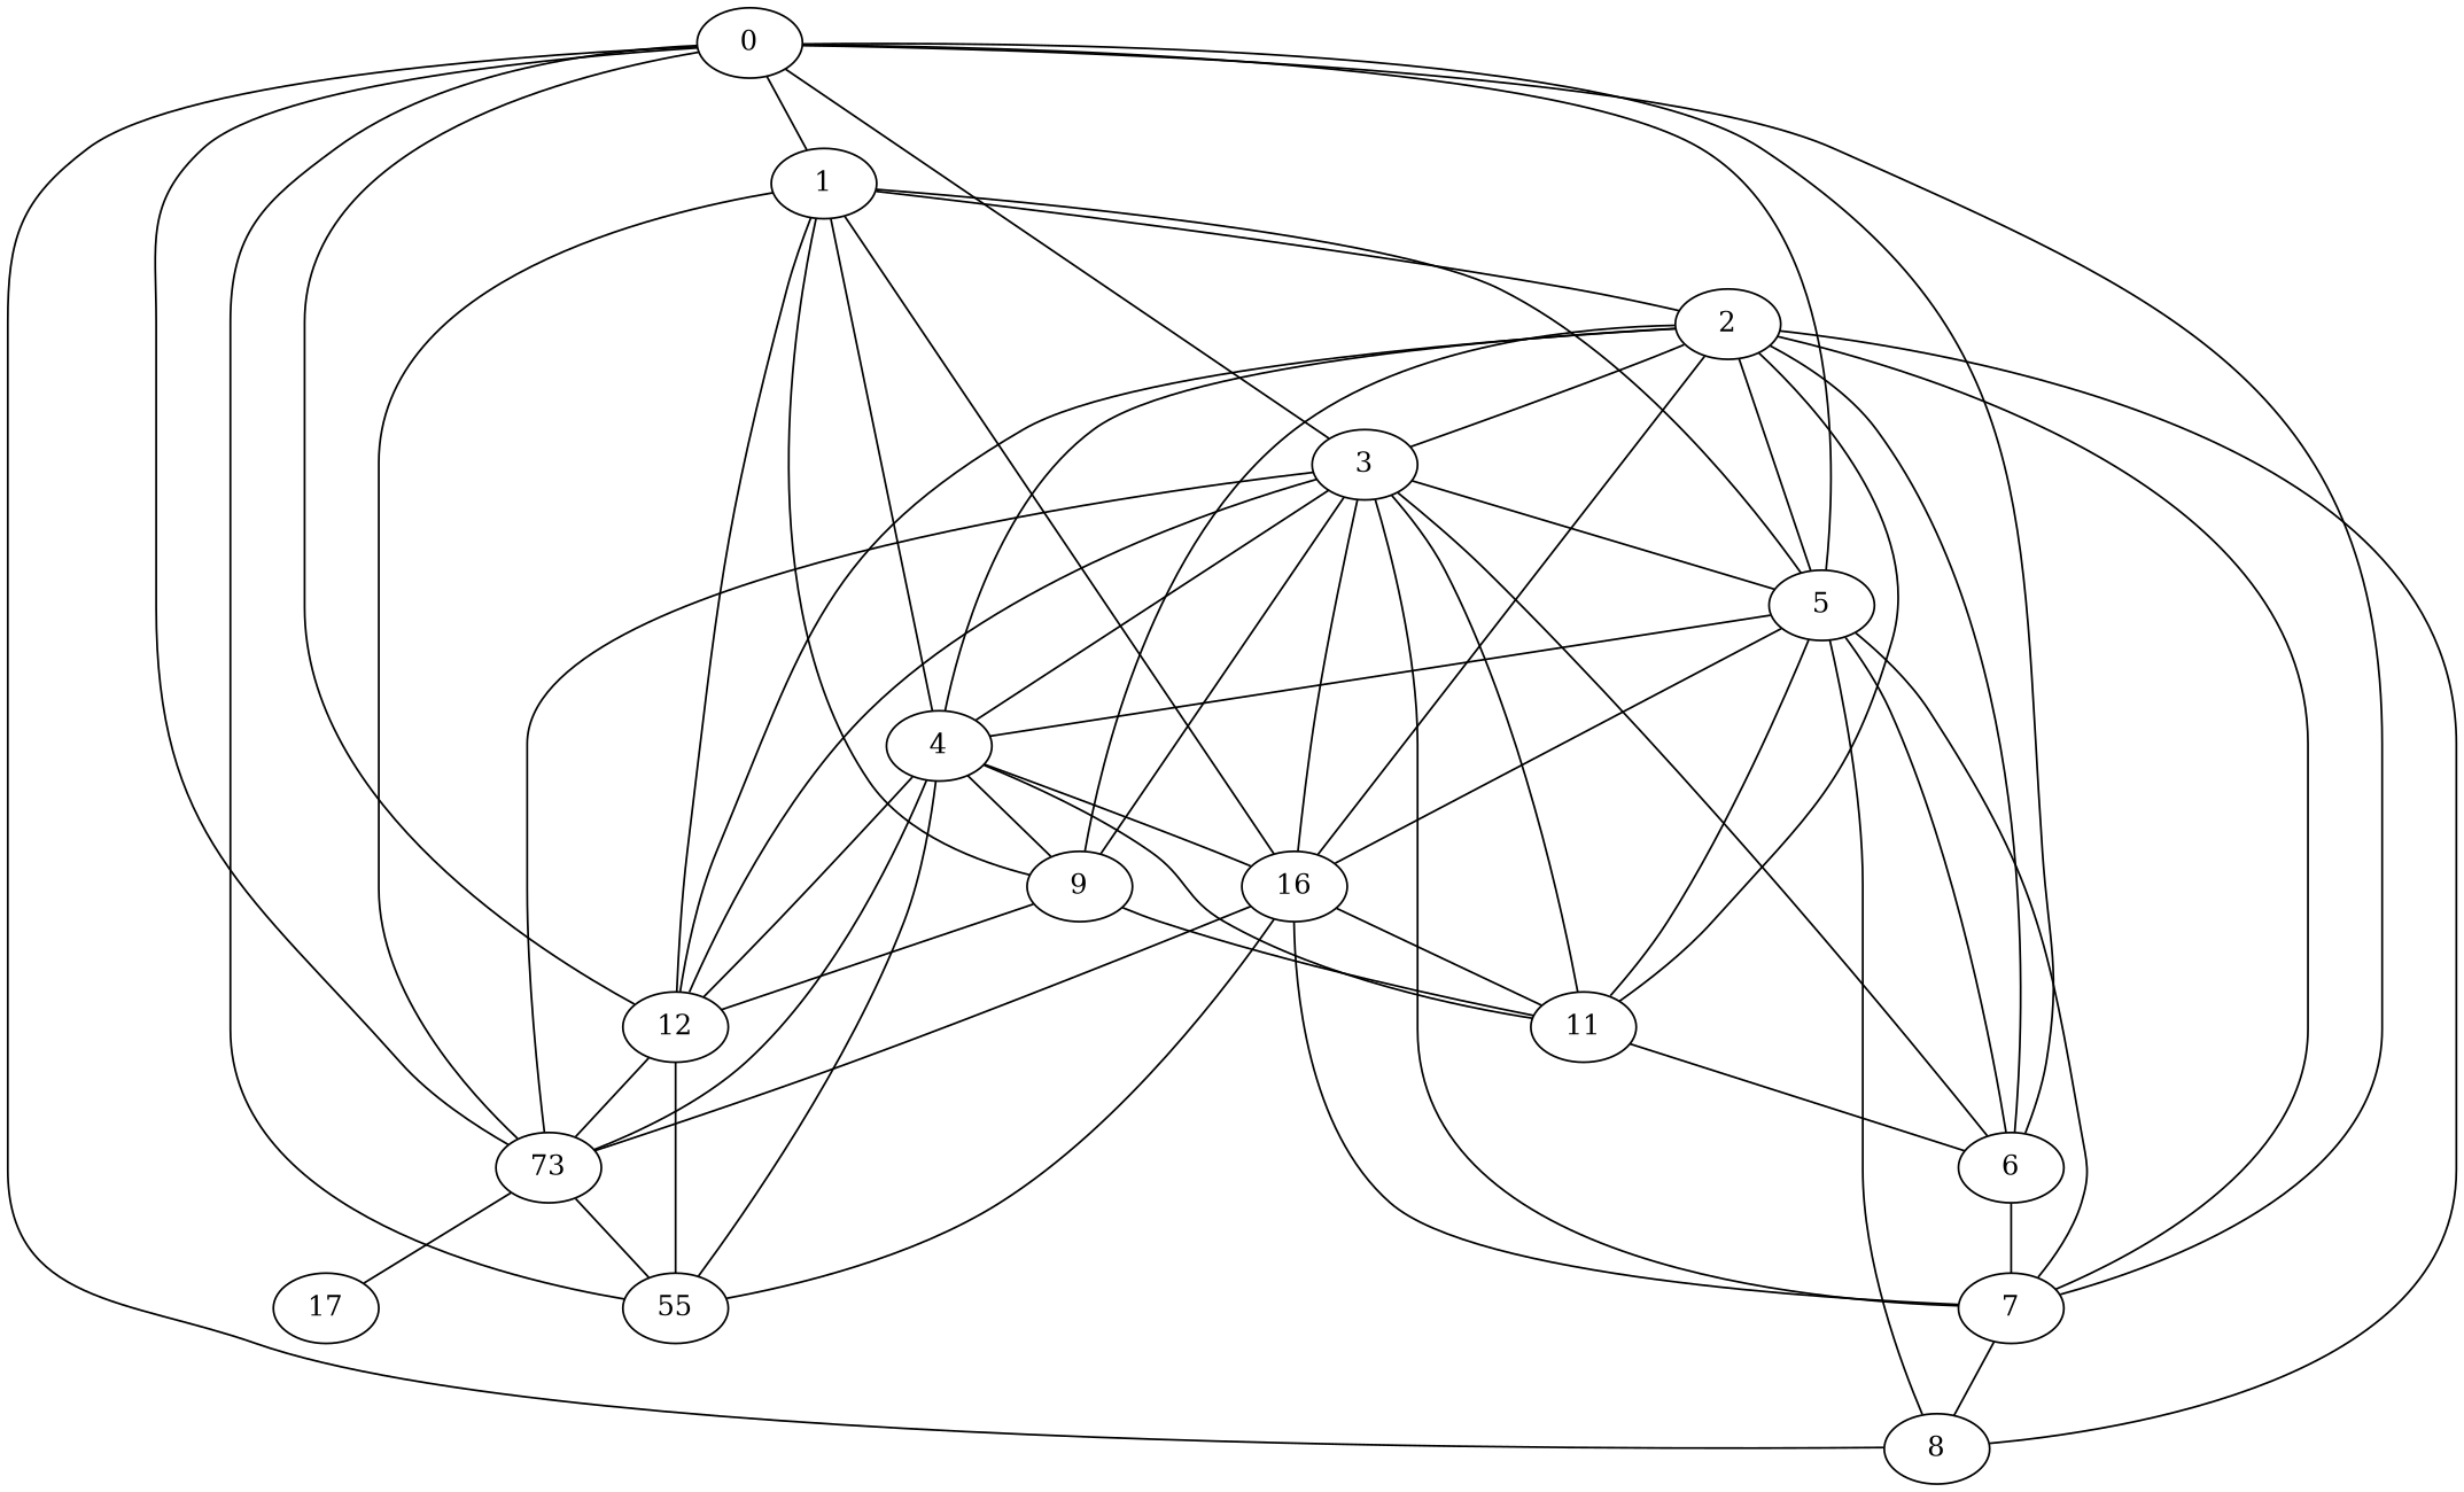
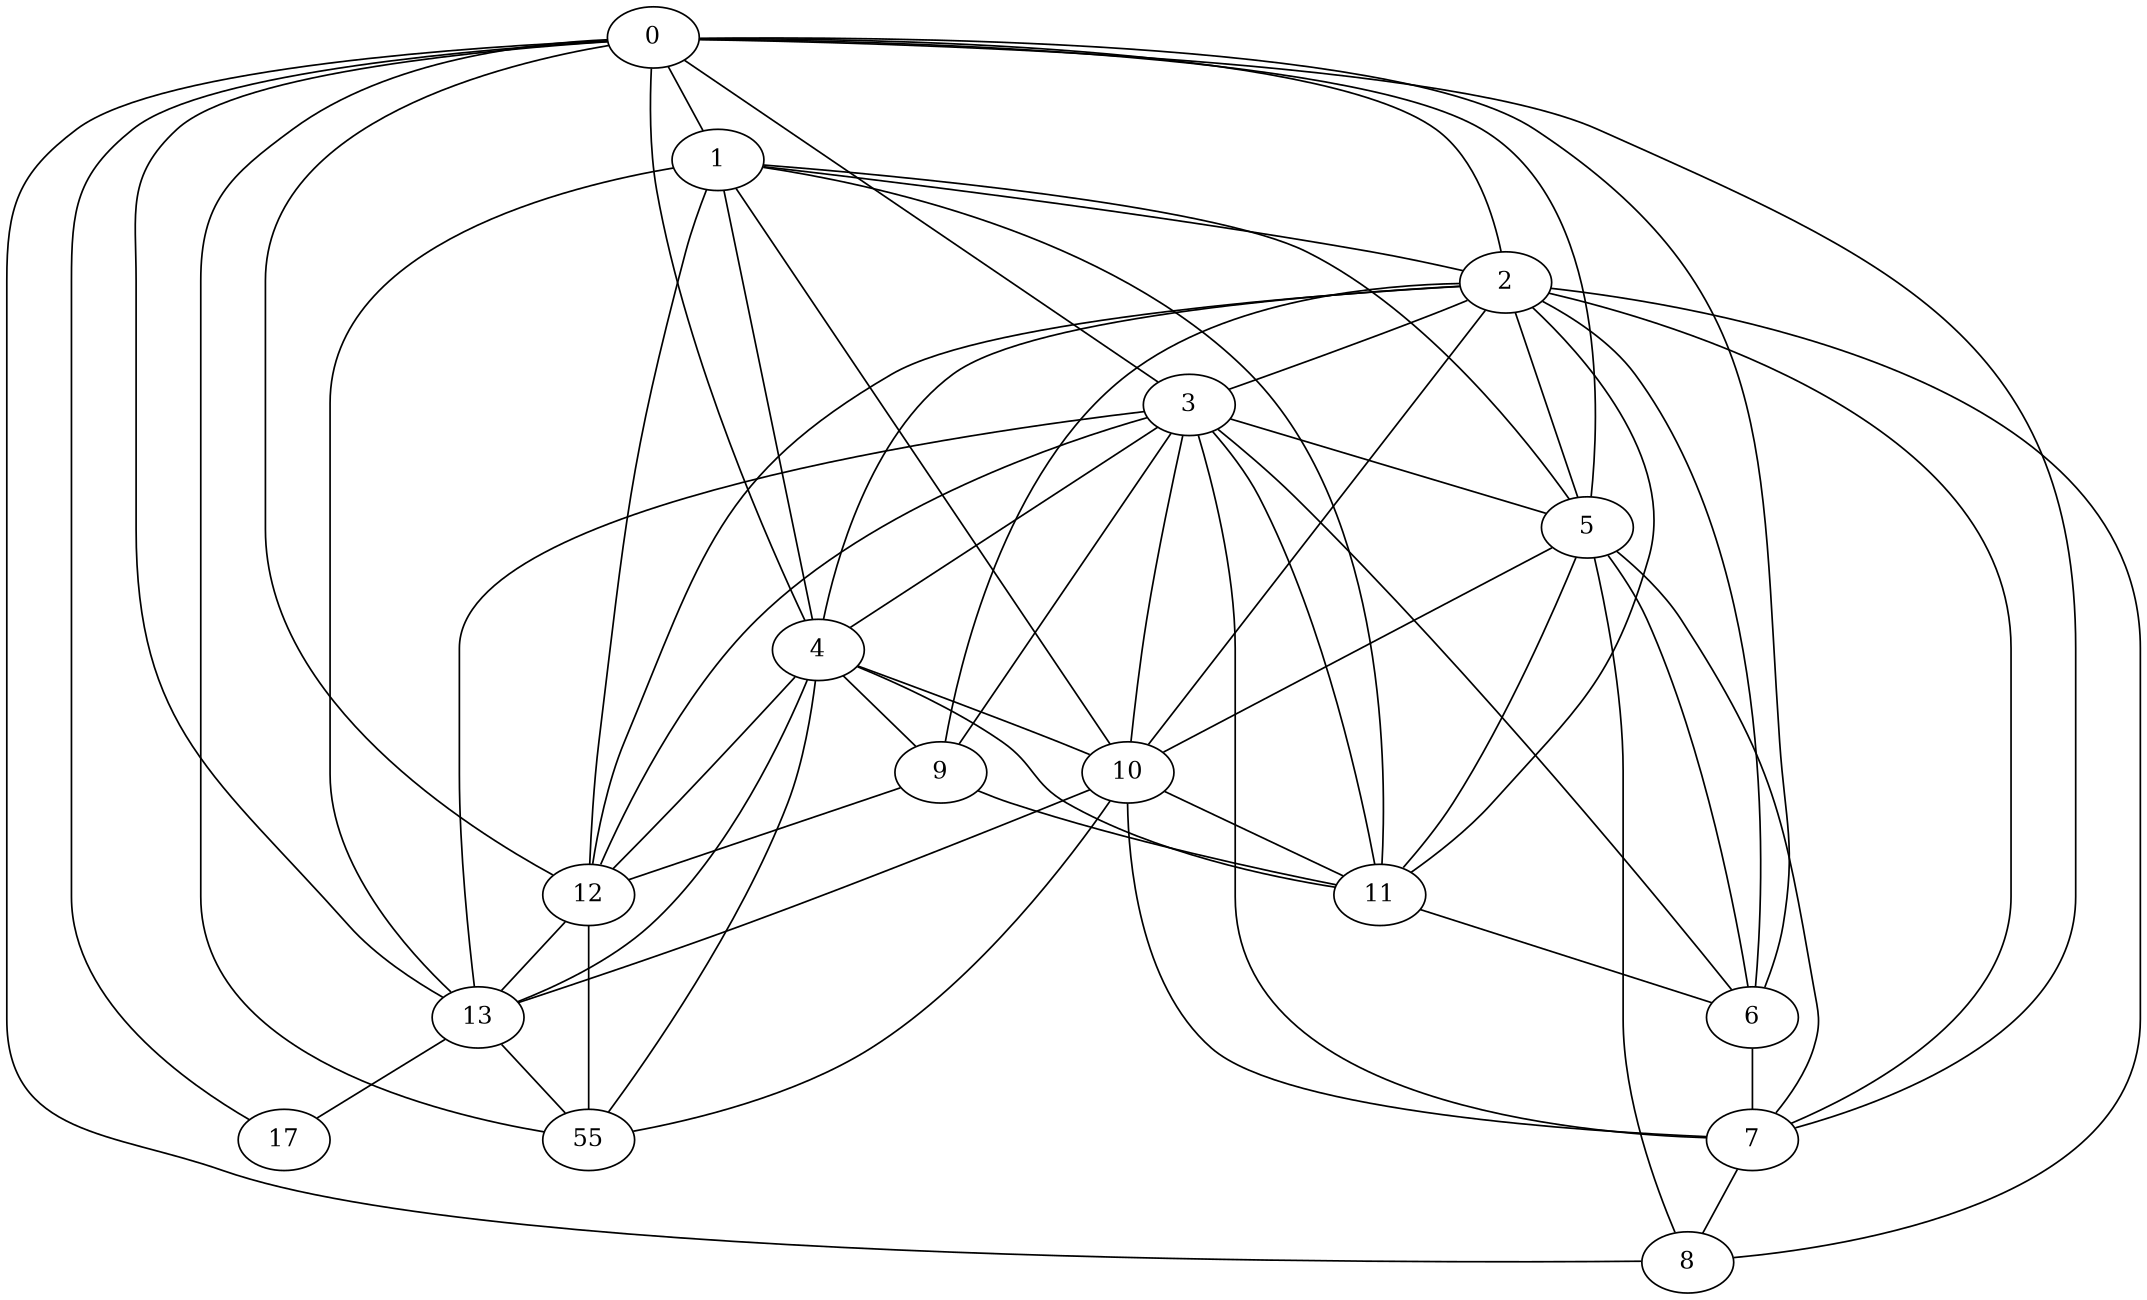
  graph {
    0
    2
    3
    1
    12
    4
    6
    5
    7
    8
-   13 [label=73]
+   13
    n12 [label=55]
    17
-   10 [label=16]
+   10
    11
    9
+   0 -- 2
    0 -- 3
    0 -- 1
    0 -- 12
-   5 -- 4
+   0 -- 4
    0 -- 6
    0 -- 5
    0 -- 7
    0 -- 8
    0 -- 13
    0 -- n12
+   0 -- 17
    2 -- 3
    2 -- 12
    2 -- 4
    2 -- 6
    2 -- 5
    2 -- 7
    2 -- 8
    2 -- 10
    2 -- 11
    2 -- 9
    3 -- 12
    3 -- 4
    3 -- 6
    3 -- 5
    3 -- 7
    3 -- 13
    3 -- 10
    3 -- 11
    3 -- 9
    1 -- 2
    1 -- 12
    1 -- 4
    1 -- 5
    1 -- 13
    1 -- 10
-   1 -- 9
+   1 -- 11
    12 -- 13
    12 -- n12
    4 -- 12
    4 -- 13
    4 -- n12
    4 -- 10
    4 -- 11
    4 -- 9
    6 -- 7
    5 -- 6
    5 -- 7
    5 -- 8
    5 -- 10
    5 -- 11
    7 -- 8
    7 -- 10
    13 -- n12
    13 -- 17
    10 -- 13
    10 -- n12
    10 -- 11
    11 -- 6
    9 -- 12
    9 -- 11
  }
